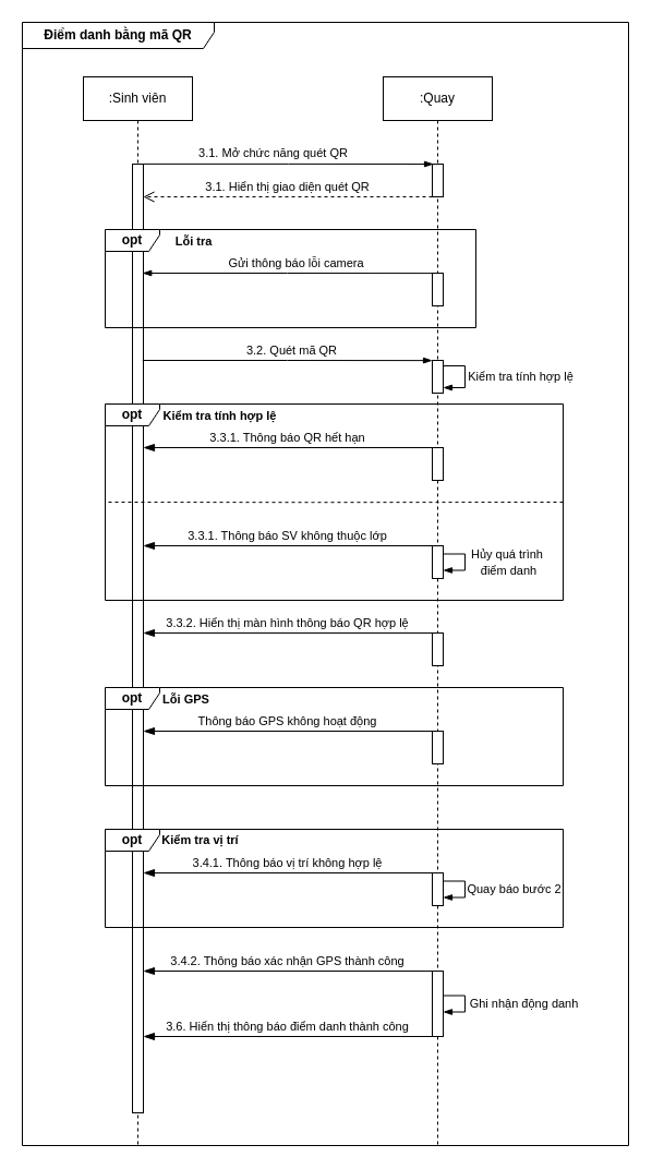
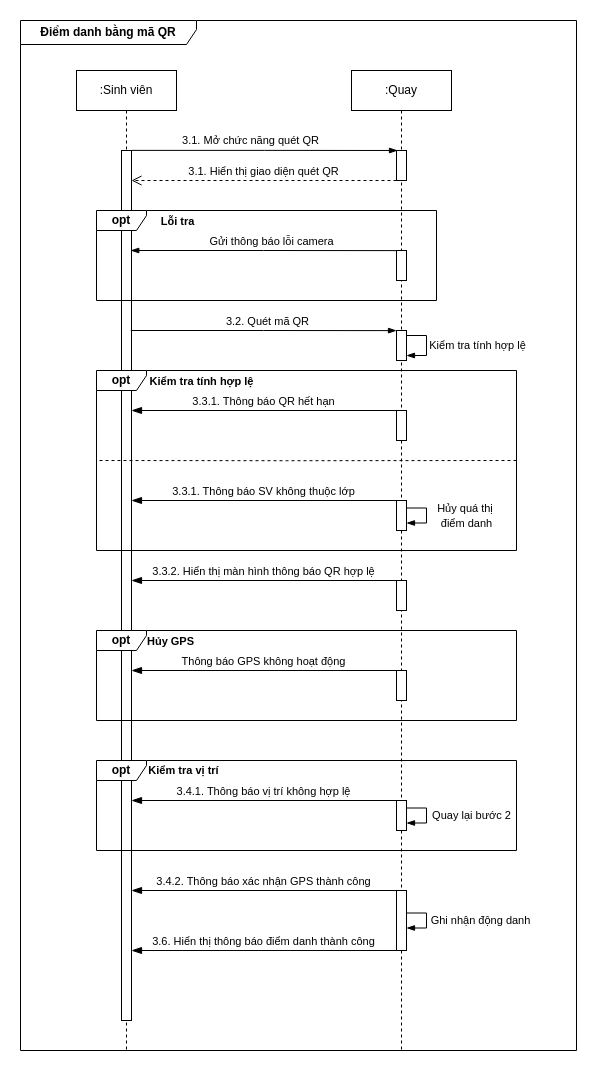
  <mxCell id="0" />
  <mxCell id="1" parent="0" />
  <mxCell id="2" value="&lt;b&gt;Điểm danh bằng mã QR&lt;/b&gt;" style="shape=umlFrame;whiteSpace=wrap;html=1;pointerEvents=0;width=176;height=24;swimlaneFillColor=default;" vertex="1" parent="1"><mxGeometry x="20" y="20" width="556" height="1030" as="geometry" /></mxCell>
  <mxCell id="3" value=":Sinh viên" style="shape=umlLifeline;perimeter=lifelinePerimeter;whiteSpace=wrap;html=1;container=1;dropTarget=0;collapsible=0;recursiveResize=0;outlineConnect=0;portConstraint=eastwest;newEdgeStyle={&quot;curved&quot;:0,&quot;rounded&quot;:0};" vertex="1" parent="1"><mxGeometry x="76" y="70" width="100" height="980" as="geometry" /></mxCell>
  <mxCell id="4" value="" style="html=1;points=[[0,0,0,0,5],[0,1,0,0,-5],[1,0,0,0,5],[1,1,0,0,-5]];perimeter=orthogonalPerimeter;outlineConnect=0;targetShapes=umlLifeline;portConstraint=eastwest;newEdgeStyle={&quot;curved&quot;:0,&quot;rounded&quot;:0};" vertex="1" parent="3"><mxGeometry x="45" y="80" width="10" height="870" as="geometry" /></mxCell>
  <mxCell id="5" value=":Quay" style="shape=umlLifeline;perimeter=lifelinePerimeter;whiteSpace=wrap;html=1;container=1;dropTarget=0;collapsible=0;recursiveResize=0;outlineConnect=0;portConstraint=eastwest;newEdgeStyle={&quot;curved&quot;:0,&quot;rounded&quot;:0};" vertex="1" parent="1"><mxGeometry x="351" y="70" width="100" height="980" as="geometry" /></mxCell>
  <mxCell id="6" value="" style="edgeStyle=elbowEdgeStyle;fontSize=12;html=1;endArrow=blockThin;endFill=1;rounded=0;exitX=0.928;exitY=-0.004;exitDx=0;exitDy=0;exitPerimeter=0;" edge="1" parent="1"><mxGeometry width="160" relative="1" as="geometry"><mxPoint x="131.28" y="149.88" as="sourcePoint" /><mxPoint x="397" y="150" as="targetPoint" /></mxGeometry></mxCell>
  <mxCell id="7" value="3.1. Mở chức năng quét QR" style="edgeLabel;html=1;align=center;verticalAlign=middle;resizable=0;points=[];" vertex="1" connectable="0" parent="6"><mxGeometry x="-0.114" relative="1" as="geometry"><mxPoint y="-10" as="offset" /></mxGeometry></mxCell>
  <mxCell id="8" value="" style="html=1;points=[[0,0,0,0,5],[0,1,0,0,-5],[1,0,0,0,5],[1,1,0,0,-5]];perimeter=orthogonalPerimeter;outlineConnect=0;targetShapes=umlLifeline;portConstraint=eastwest;newEdgeStyle={&quot;curved&quot;:0,&quot;rounded&quot;:0};" vertex="1" parent="1"><mxGeometry x="396" y="150" width="10" height="30" as="geometry" /></mxCell>
  <mxCell id="9" value="3.1. Hiển thị giao diện quét QR" style="html=1;verticalAlign=bottom;endArrow=open;dashed=1;endSize=8;curved=0;rounded=0;" edge="1" parent="1"><mxGeometry relative="1" as="geometry"><mxPoint x="396" y="180" as="sourcePoint" /><mxPoint x="131" y="180" as="targetPoint" /></mxGeometry></mxCell>
  <mxCell id="10" value="&lt;b&gt;opt&lt;/b&gt;" style="shape=umlFrame;whiteSpace=wrap;html=1;pointerEvents=0;width=50;height=20;" vertex="1" parent="1"><mxGeometry x="96" y="210" width="340" height="90" as="geometry" /></mxCell>
  <mxCell id="11" value="" style="html=1;points=[[0,0,0,0,5],[0,1,0,0,-5],[1,0,0,0,5],[1,1,0,0,-5]];perimeter=orthogonalPerimeter;outlineConnect=0;targetShapes=umlLifeline;portConstraint=eastwest;newEdgeStyle={&quot;curved&quot;:0,&quot;rounded&quot;:0};" vertex="1" parent="1"><mxGeometry x="396" y="250" width="10" height="30" as="geometry" /></mxCell>
  <mxCell id="12" value="" style="edgeStyle=elbowEdgeStyle;fontSize=12;html=1;endArrow=none;endFill=1;rounded=0;exitX=0.928;exitY=-0.004;exitDx=0;exitDy=0;exitPerimeter=0;startFill=1;startArrow=blockThin;" edge="1" parent="1"><mxGeometry width="160" relative="1" as="geometry"><mxPoint x="130.28" y="250" as="sourcePoint" /><mxPoint x="396" y="250.12" as="targetPoint" /></mxGeometry></mxCell>
  <mxCell id="13" value="Gửi thông báo lỗi camera" style="edgeLabel;html=1;align=center;verticalAlign=middle;resizable=0;points=[];" vertex="1" connectable="0" parent="12"><mxGeometry x="-0.114" relative="1" as="geometry"><mxPoint x="22" y="-10" as="offset" /></mxGeometry></mxCell>
  <mxCell id="14" value="" style="html=1;points=[[0,0,0,0,5],[0,1,0,0,-5],[1,0,0,0,5],[1,1,0,0,-5]];perimeter=orthogonalPerimeter;outlineConnect=0;targetShapes=umlLifeline;portConstraint=eastwest;newEdgeStyle={&quot;curved&quot;:0,&quot;rounded&quot;:0};" vertex="1" parent="1"><mxGeometry x="396" y="330" width="10" height="30" as="geometry" /></mxCell>
  <mxCell id="15" value="" style="edgeStyle=elbowEdgeStyle;fontSize=12;html=1;endArrow=blockThin;endFill=1;rounded=0;exitX=0.928;exitY=-0.004;exitDx=0;exitDy=0;exitPerimeter=0;" edge="1" parent="1"><mxGeometry width="160" relative="1" as="geometry"><mxPoint x="130.28" y="330" as="sourcePoint" /><mxPoint x="396" y="330.12" as="targetPoint" /></mxGeometry></mxCell>
  <mxCell id="16" value="3.2. Quét mã QR" style="edgeLabel;html=1;align=center;verticalAlign=middle;resizable=0;points=[];" vertex="1" connectable="0" parent="15"><mxGeometry x="-0.114" relative="1" as="geometry"><mxPoint x="18" y="-10" as="offset" /></mxGeometry></mxCell>
  <mxCell id="17" value="" style="edgeStyle=elbowEdgeStyle;fontSize=12;html=1;endArrow=blockThin;endFill=1;rounded=0;entryX=1;entryY=1;entryDx=0;entryDy=-5;entryPerimeter=0;" edge="1" parent="1" source="14" target="14"><mxGeometry width="160" relative="1" as="geometry"><mxPoint x="306" y="360" as="sourcePoint" /><mxPoint x="572" y="360" as="targetPoint" /></mxGeometry></mxCell>
  <mxCell id="18" value="&lt;font style=&quot;font-size: 11px;&quot;&gt;Kiểm tra tính hợp lệ&lt;/font&gt;" style="text;html=1;align=center;verticalAlign=middle;resizable=0;points=[];autosize=1;strokeColor=none;fillColor=none;" vertex="1" parent="1"><mxGeometry x="417" y="330" width="120" height="30" as="geometry" /></mxCell>
  <mxCell id="19" value="&lt;b&gt;opt&lt;/b&gt;" style="shape=umlFrame;whiteSpace=wrap;html=1;pointerEvents=0;width=50;height=20;" vertex="1" parent="1"><mxGeometry x="96" y="370" width="420" height="180" as="geometry" /></mxCell>
  <mxCell id="20" value="" style="html=1;points=[[0,0,0,0,5],[0,1,0,0,-5],[1,0,0,0,5],[1,1,0,0,-5]];perimeter=orthogonalPerimeter;outlineConnect=0;targetShapes=umlLifeline;portConstraint=eastwest;newEdgeStyle={&quot;curved&quot;:0,&quot;rounded&quot;:0};" vertex="1" parent="1"><mxGeometry x="396" y="410" width="10" height="30" as="geometry" /></mxCell>
  <mxCell id="21" value="3.3.1. Thông báo QR hết hạn" style="html=1;verticalAlign=bottom;endArrow=blockThin;endSize=8;curved=0;rounded=0;endFill=1;" edge="1" parent="1"><mxGeometry relative="1" as="geometry"><mxPoint x="396" y="410" as="sourcePoint" /><mxPoint x="131" y="410" as="targetPoint" /></mxGeometry></mxCell>
  <mxCell id="22" value="" style="html=1;verticalAlign=bottom;endArrow=none;dashed=1;endSize=8;curved=0;rounded=0;exitX=1;exitY=0.5;exitDx=0;exitDy=0;exitPerimeter=0;startFill=0;" edge="1" parent="1" source="19"><mxGeometry relative="1" as="geometry"><mxPoint x="436" y="460.38" as="sourcePoint" /><mxPoint x="96" y="460" as="targetPoint" /><Array as="points"><mxPoint x="286" y="460.22" /></Array></mxGeometry></mxCell>
  <mxCell id="23" value="" style="html=1;points=[[0,0,0,0,5],[0,1,0,0,-5],[1,0,0,0,5],[1,1,0,0,-5]];perimeter=orthogonalPerimeter;outlineConnect=0;targetShapes=umlLifeline;portConstraint=eastwest;newEdgeStyle={&quot;curved&quot;:0,&quot;rounded&quot;:0};" vertex="1" parent="1"><mxGeometry x="396" y="500" width="10" height="30" as="geometry" /></mxCell>
  <mxCell id="24" value="3.3.1. Thông báo SV không thuộc lớp" style="html=1;verticalAlign=bottom;endArrow=blockThin;endSize=8;curved=0;rounded=0;endFill=1;" edge="1" parent="1"><mxGeometry relative="1" as="geometry"><mxPoint x="396" y="500" as="sourcePoint" /><mxPoint x="131" y="500" as="targetPoint" /></mxGeometry></mxCell>
  <mxCell id="25" value="" style="edgeStyle=elbowEdgeStyle;fontSize=12;html=1;endArrow=blockThin;endFill=1;rounded=0;entryX=1;entryY=1;entryDx=0;entryDy=-5;entryPerimeter=0;" edge="1" parent="1"><mxGeometry width="160" relative="1" as="geometry"><mxPoint x="406" y="507.5" as="sourcePoint" /><mxPoint x="406" y="522.5" as="targetPoint" /><Array as="points"><mxPoint x="426" y="537.5" /></Array></mxGeometry></mxCell>
- <mxCell id="26" value="&lt;font style=&quot;font-size: 11px;&quot;&gt;Hủy quá trình&amp;nbsp;&lt;/font&gt;&lt;div&gt;&lt;font style=&quot;font-size: 11px;&quot;&gt;điểm danh&lt;/font&gt;&lt;/div&gt;" style="text;html=1;align=center;verticalAlign=middle;resizable=0;points=[];autosize=1;strokeColor=none;fillColor=none;" vertex="1" parent="1"><mxGeometry x="421" y="495" width="90" height="40" as="geometry" /></mxCell>
+ <mxCell id="26" value="&lt;font style=&quot;font-size: 11px;&quot;&gt;Hủy quá thị&amp;nbsp;&lt;/font&gt;&lt;div&gt;&lt;font style=&quot;font-size: 11px;&quot;&gt;điểm danh&lt;/font&gt;&lt;/div&gt;" style="text;html=1;align=center;verticalAlign=middle;resizable=0;points=[];autosize=1;strokeColor=none;fillColor=none;" vertex="1" parent="1"><mxGeometry x="421" y="495" width="90" height="40" as="geometry" /></mxCell>
  <mxCell id="27" value="" style="html=1;points=[[0,0,0,0,5],[0,1,0,0,-5],[1,0,0,0,5],[1,1,0,0,-5]];perimeter=orthogonalPerimeter;outlineConnect=0;targetShapes=umlLifeline;portConstraint=eastwest;newEdgeStyle={&quot;curved&quot;:0,&quot;rounded&quot;:0};" vertex="1" parent="1"><mxGeometry x="396" y="580" width="10" height="30" as="geometry" /></mxCell>
  <mxCell id="28" value="3.3.2. Hiển thị màn hình thông báo QR hợp lệ" style="html=1;verticalAlign=bottom;endArrow=blockThin;endSize=8;curved=0;rounded=0;endFill=1;" edge="1" parent="1"><mxGeometry relative="1" as="geometry"><mxPoint x="396" y="580" as="sourcePoint" /><mxPoint x="131" y="580" as="targetPoint" /></mxGeometry></mxCell>
  <mxCell id="29" value="&lt;b&gt;opt&lt;/b&gt;" style="shape=umlFrame;whiteSpace=wrap;html=1;pointerEvents=0;width=50;height=20;" vertex="1" parent="1"><mxGeometry x="96" y="630" width="420" height="90" as="geometry" /></mxCell>
  <mxCell id="30" value="" style="html=1;points=[[0,0,0,0,5],[0,1,0,0,-5],[1,0,0,0,5],[1,1,0,0,-5]];perimeter=orthogonalPerimeter;outlineConnect=0;targetShapes=umlLifeline;portConstraint=eastwest;newEdgeStyle={&quot;curved&quot;:0,&quot;rounded&quot;:0};" vertex="1" parent="1"><mxGeometry x="396" y="670" width="10" height="30" as="geometry" /></mxCell>
  <mxCell id="31" value="Thông báo GPS không hoạt động" style="html=1;verticalAlign=bottom;endArrow=blockThin;endSize=8;curved=0;rounded=0;endFill=1;" edge="1" parent="1"><mxGeometry relative="1" as="geometry"><mxPoint x="396" y="670" as="sourcePoint" /><mxPoint x="131" y="670" as="targetPoint" /></mxGeometry></mxCell>
  <mxCell id="32" value="&lt;b&gt;opt&lt;/b&gt;" style="shape=umlFrame;whiteSpace=wrap;html=1;pointerEvents=0;width=50;height=20;" vertex="1" parent="1"><mxGeometry x="96" y="760" width="420" height="90" as="geometry" /></mxCell>
  <mxCell id="33" value="" style="html=1;points=[[0,0,0,0,5],[0,1,0,0,-5],[1,0,0,0,5],[1,1,0,0,-5]];perimeter=orthogonalPerimeter;outlineConnect=0;targetShapes=umlLifeline;portConstraint=eastwest;newEdgeStyle={&quot;curved&quot;:0,&quot;rounded&quot;:0};" vertex="1" parent="1"><mxGeometry x="396" y="800" width="10" height="30" as="geometry" /></mxCell>
  <mxCell id="34" value="3.4.1. Thông báo vị trí không hợp lệ" style="html=1;verticalAlign=bottom;endArrow=blockThin;endSize=8;curved=0;rounded=0;endFill=1;" edge="1" parent="1"><mxGeometry relative="1" as="geometry"><mxPoint x="396" y="800" as="sourcePoint" /><mxPoint x="131" y="800" as="targetPoint" /></mxGeometry></mxCell>
  <mxCell id="35" value="" style="edgeStyle=elbowEdgeStyle;fontSize=12;html=1;endArrow=blockThin;endFill=1;rounded=0;entryX=1;entryY=1;entryDx=0;entryDy=-5;entryPerimeter=0;" edge="1" parent="1"><mxGeometry width="160" relative="1" as="geometry"><mxPoint x="406" y="807.5" as="sourcePoint" /><mxPoint x="406" y="822.5" as="targetPoint" /><Array as="points"><mxPoint x="426" y="837.5" /></Array></mxGeometry></mxCell>
- <mxCell id="36" value="&lt;span style=&quot;font-size: 11px;&quot;&gt;Quay báo bước 2&lt;/span&gt;" style="text;html=1;align=center;verticalAlign=middle;resizable=0;points=[];autosize=1;strokeColor=none;fillColor=none;" vertex="1" parent="1"><mxGeometry x="421" y="800" width="100" height="30" as="geometry" /></mxCell>
+ <mxCell id="36" value="&lt;span style=&quot;font-size: 11px;&quot;&gt;Quay lại bước 2&lt;/span&gt;" style="text;html=1;align=center;verticalAlign=middle;resizable=0;points=[];autosize=1;strokeColor=none;fillColor=none;" vertex="1" parent="1"><mxGeometry x="421" y="800" width="100" height="30" as="geometry" /></mxCell>
  <mxCell id="37" value="" style="html=1;points=[[0,0,0,0,5],[0,1,0,0,-5],[1,0,0,0,5],[1,1,0,0,-5]];perimeter=orthogonalPerimeter;outlineConnect=0;targetShapes=umlLifeline;portConstraint=eastwest;newEdgeStyle={&quot;curved&quot;:0,&quot;rounded&quot;:0};" vertex="1" parent="1"><mxGeometry x="396" y="890" width="10" height="60" as="geometry" /></mxCell>
  <mxCell id="38" value="3.4.2. Thông báo xác nhận GPS thành công" style="html=1;verticalAlign=bottom;endArrow=blockThin;endSize=8;curved=0;rounded=0;endFill=1;" edge="1" parent="1"><mxGeometry relative="1" as="geometry"><mxPoint x="396" y="890" as="sourcePoint" /><mxPoint x="131" y="890" as="targetPoint" /></mxGeometry></mxCell>
  <mxCell id="39" value="" style="edgeStyle=elbowEdgeStyle;fontSize=12;html=1;endArrow=blockThin;endFill=1;rounded=0;entryX=1;entryY=1;entryDx=0;entryDy=-5;entryPerimeter=0;" edge="1" parent="1"><mxGeometry width="160" relative="1" as="geometry"><mxPoint x="406" y="912.5" as="sourcePoint" /><mxPoint x="406" y="927.5" as="targetPoint" /><Array as="points"><mxPoint x="426" y="942.5" /></Array></mxGeometry></mxCell>
  <mxCell id="40" value="&lt;span style=&quot;font-size: 11px;&quot;&gt;Ghi nhận động danh&lt;/span&gt;" style="text;html=1;align=center;verticalAlign=middle;resizable=0;points=[];autosize=1;strokeColor=none;fillColor=none;" vertex="1" parent="1"><mxGeometry x="420" y="905" width="120" height="30" as="geometry" /></mxCell>
  <mxCell id="41" value="3.6. Hiển thị thông báo điểm danh thành công" style="html=1;verticalAlign=bottom;endArrow=blockThin;endSize=8;curved=0;rounded=0;endFill=1;" edge="1" parent="1"><mxGeometry relative="1" as="geometry"><mxPoint x="396" y="950" as="sourcePoint" /><mxPoint x="131" y="950" as="targetPoint" /></mxGeometry></mxCell>
  <mxCell id="42" value="&lt;font style=&quot;font-size: 11px;&quot;&gt;Kiểm tra tính hợp lệ&lt;/font&gt;" style="text;html=1;align=center;verticalAlign=middle;resizable=0;points=[];autosize=1;strokeColor=none;fillColor=none;fontStyle=1" vertex="1" parent="1"><mxGeometry x="141" y="366" width="120" height="30" as="geometry" /></mxCell>
- <mxCell id="43" value="&lt;font style=&quot;font-size: 11px;&quot;&gt;Lỗi GPS&lt;/font&gt;" style="text;html=1;align=center;verticalAlign=middle;resizable=0;points=[];autosize=1;strokeColor=none;fillColor=none;fontStyle=1" vertex="1" parent="1"><mxGeometry x="140" y="626" width="60" height="30" as="geometry" /></mxCell>
+ <mxCell id="43" value="&lt;font style=&quot;font-size: 11px;&quot;&gt;Hủy GPS&lt;/font&gt;" style="text;html=1;align=center;verticalAlign=middle;resizable=0;points=[];autosize=1;strokeColor=none;fillColor=none;fontStyle=1" vertex="1" parent="1"><mxGeometry x="140" y="626" width="60" height="30" as="geometry" /></mxCell>
  <mxCell id="44" value="&lt;font style=&quot;font-size: 11px;&quot;&gt;Lỗi tra&lt;/font&gt;" style="text;html=1;align=center;verticalAlign=middle;resizable=0;points=[];autosize=1;strokeColor=none;fillColor=none;fontStyle=1" vertex="1" parent="1"><mxGeometry x="137" y="206" width="80" height="30" as="geometry" /></mxCell>
  <mxCell id="45" value="&lt;font style=&quot;font-size: 11px;&quot;&gt;Kiểm tra vị trí&lt;/font&gt;" style="text;html=1;align=center;verticalAlign=middle;resizable=0;points=[];autosize=1;strokeColor=none;fillColor=none;fontStyle=1" vertex="1" parent="1"><mxGeometry x="138" y="755" width="90" height="30" as="geometry" /></mxCell>
